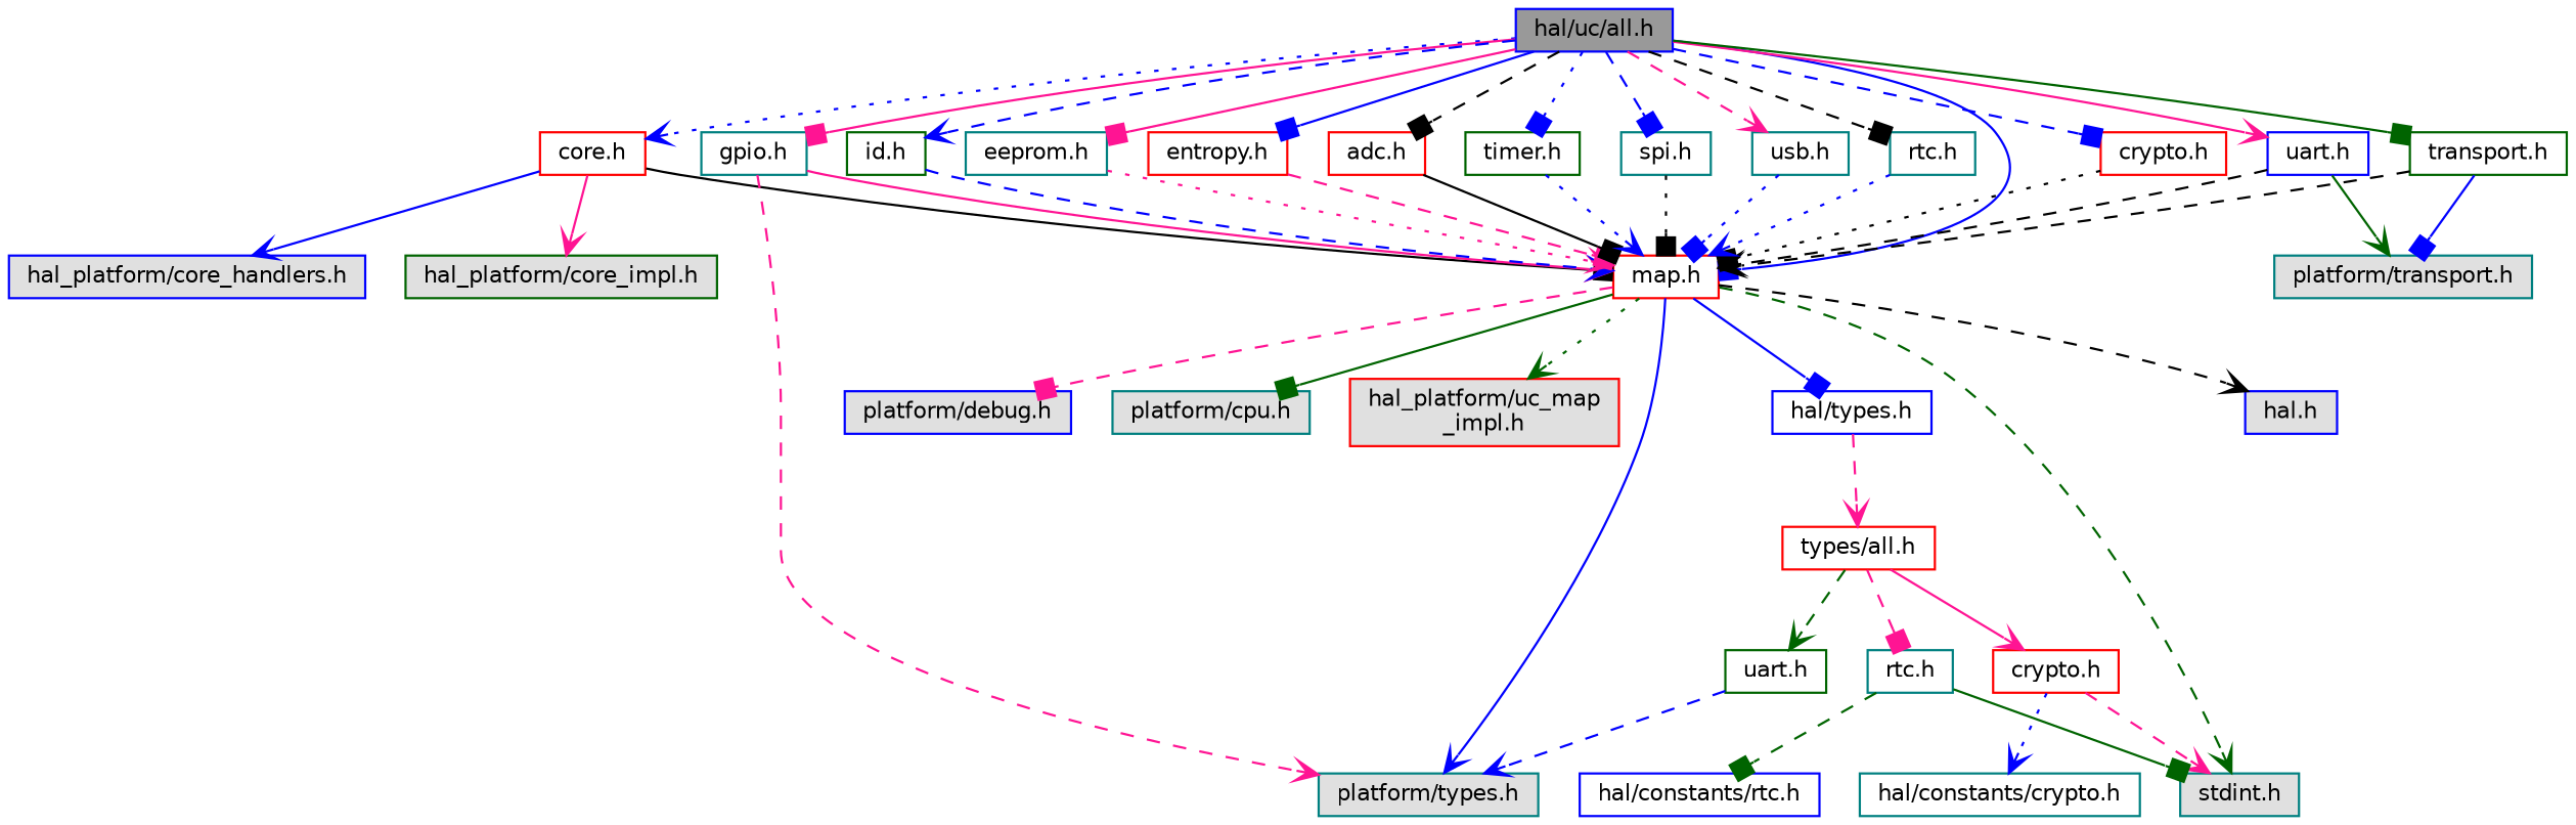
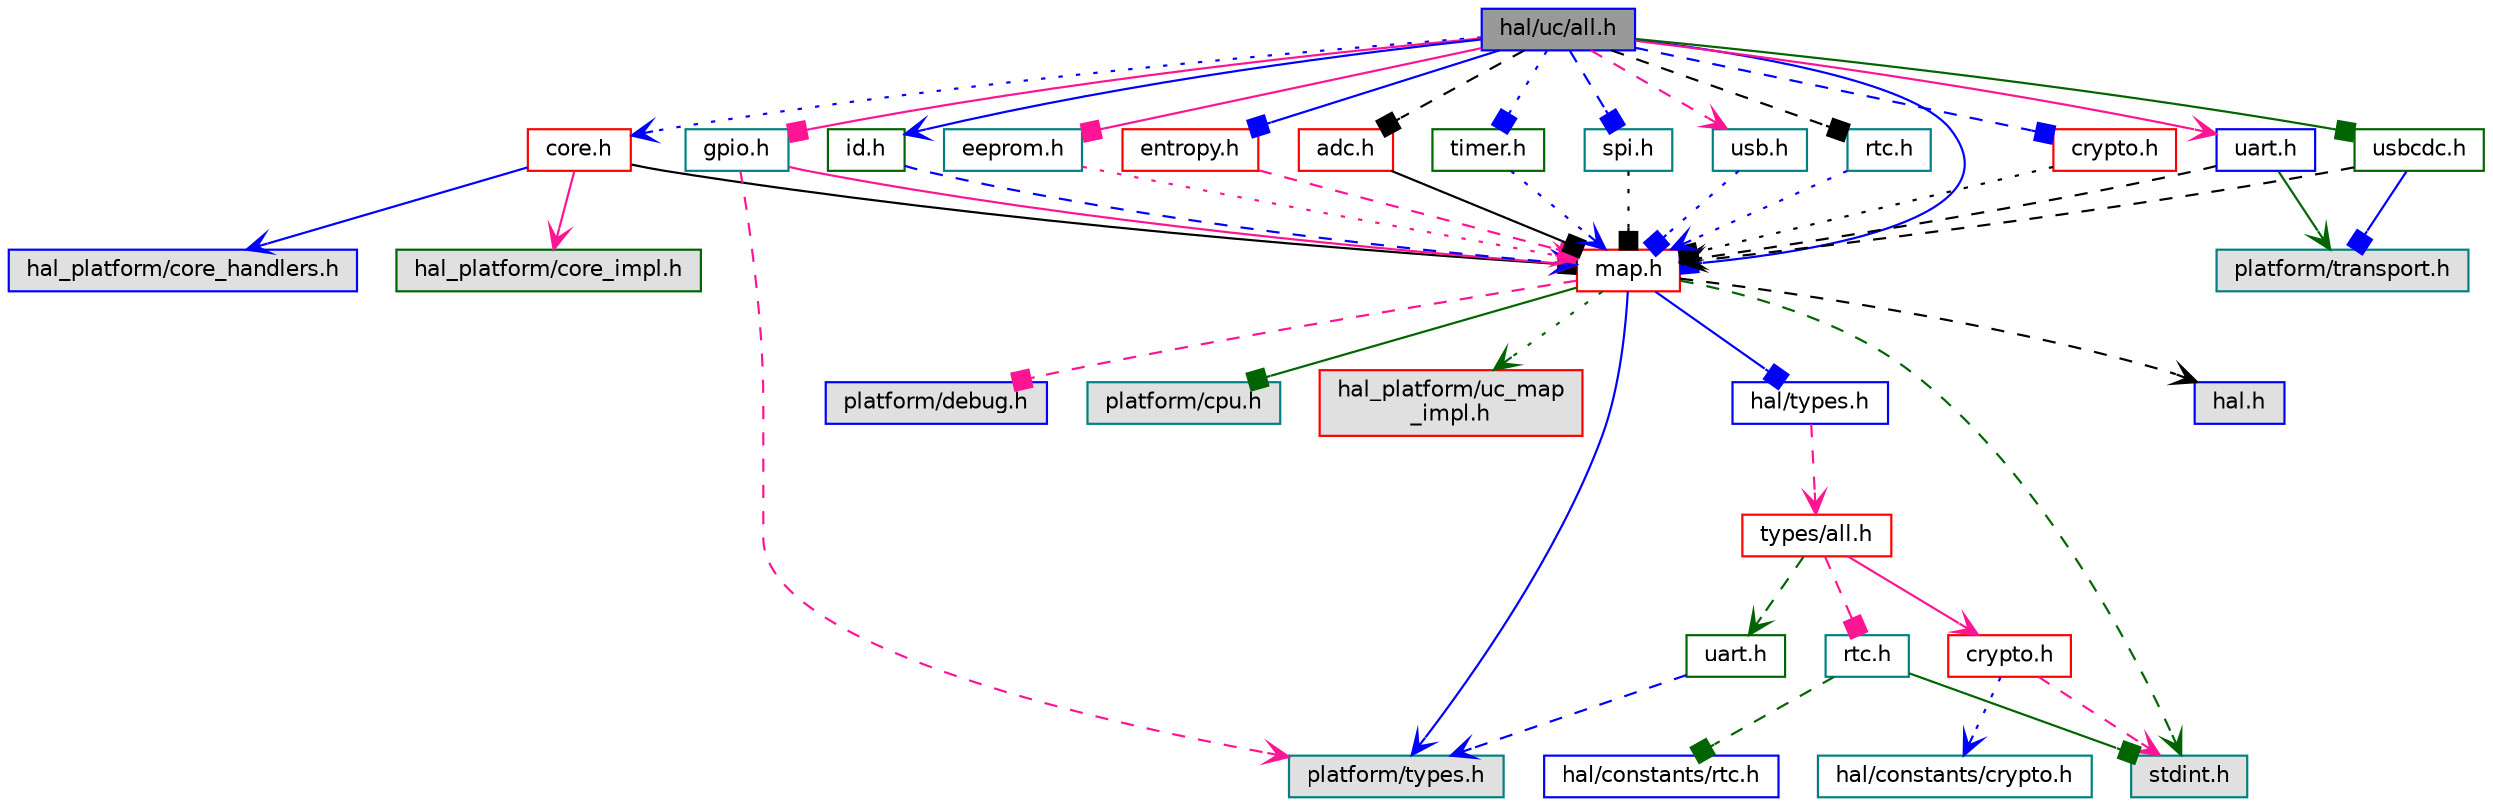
  digraph {
    node [color=teal fillcolor=white fontname=Helvetica fontsize=10 shape=box style=filled]
    edge [arrowhead=vee color=blue fontname=Helvetica fontsize=10 labelfontname=Helvetica labelfontsize=10 style=dashed]
    n1 [color=blue fillcolor=grey60 fontcolor=black height=0.2 label="hal/uc/all.h" width=0.4]
    n2 [color=red height=0.2 label="map.h" width=0.4]
    n3 [color=red height=0.2 label="core.h" width=0.4]
    n4 [color=red height=0.2 label="crypto.h" width=0.4]
    n5 [height=0.2 label="gpio.h" width=0.4]
    n6 [color=darkgreen height=0.2 label="id.h" width=0.4]
    n7 [height=0.2 label="eeprom.h" width=0.4]
    n8 [color=red height=0.2 label="entropy.h" width=0.4]
    n9 [color=red height=0.2 label="adc.h" width=0.4]
    n10 [color=darkgreen height=0.2 label="timer.h" width=0.4]
    n11 [color=blue height=0.2 label="uart.h" width=0.4]
    n12 [height=0.2 label="spi.h" width=0.4]
    n13 [height=0.2 label="usb.h" width=0.4]
-   n14 [color=darkgreen height=0.2 label="transport.h" width=0.4]
+   n14 [color=darkgreen height=0.2 label="usbcdc.h" width=0.4]
    n15 [height=0.2 label="rtc.h" width=0.4]
    n16 [fillcolor="#E0E0E0" height=0.2 label="stdint.h" width=0.4]
    n17 [fillcolor="#E0E0E0" height=0.2 label="platform/types.h" width=0.4]
    n18 [color=blue height=0.2 label="hal/types.h" width=0.4]
    n19 [color=blue fillcolor="#E0E0E0" height=0.2 label="hal.h" width=0.4]
    n20 [color=blue fillcolor="#E0E0E0" height=0.2 label="platform/debug.h" width=0.4]
    n21 [fillcolor="#E0E0E0" height=0.2 label="platform/cpu.h" width=0.4]
    n22 [color=red fillcolor="#E0E0E0" height=0.2 label="hal_platform/uc_map\l_impl.h" width=0.4]
    n23 [color=darkgreen fillcolor="#E0E0E0" height=0.2 label="hal_platform/core_impl.h" width=0.4]
    n24 [color=blue fillcolor="#E0E0E0" height=0.2 label="hal_platform/core_handlers.h" width=0.4]
    n25 [fillcolor="#E0E0E0" height=0.2 label="platform/transport.h" width=0.4]
    n26 [color=red height=0.2 label="types/all.h" width=0.4]
    n27 [color=red height=0.2 label="crypto.h" width=0.4]
    n28 [height=0.2 label="rtc.h" width=0.4]
    n29 [color=darkgreen height=0.2 label="uart.h" width=0.4]
    n30 [height=0.2 label="hal/constants/crypto.h" width=0.4]
    n31 [color=blue height=0.2 label="hal/constants/rtc.h" width=0.4]
    n1 -> n2 [arrowhead=box style=solid]
    n1 -> n3 [style=dotted]
    n1 -> n4 [arrowhead=box]
    n1 -> n5 [arrowhead=box color=deeppink style=solid]
-   n1 -> n6
+   n1 -> n6 [style=solid]
    n1 -> n7 [arrowhead=box color=deeppink style=solid]
    n1 -> n8 [arrowhead=box style=solid]
    n1 -> n9 [arrowhead=box color=black]
    n1 -> n10 [arrowhead=box style=dotted]
    n1 -> n11 [color=deeppink style=solid]
    n1 -> n12 [arrowhead=box]
    n1 -> n13 [color=deeppink]
    n1 -> n14 [arrowhead=box color=darkgreen style=solid]
    n1 -> n15 [arrowhead=box color=black]
    n2 -> n16 [color=darkgreen]
    n2 -> n17 [style=solid]
    n2 -> n18 [arrowhead=box style=solid]
    n2 -> n19 [color=black]
    n2 -> n20 [arrowhead=box color=deeppink]
    n2 -> n21 [arrowhead=box color=darkgreen style=solid]
    n2 -> n22 [color=darkgreen style=dotted]
    n3 -> n2 [arrowhead=box color=black style=solid]
    n3 -> n23 [color=deeppink style=solid]
    n3 -> n24 [style=solid]
    n4 -> n2 [arrowhead=box color=black style=dotted]
    n5 -> n2 [color=deeppink style=solid]
    n5 -> n17 [color=deeppink]
    n6 -> n2
    n7 -> n2 [color=deeppink style=dotted]
    n8 -> n2 [arrowhead=box color=deeppink]
    n9 -> n2 [arrowhead=box color=black style=solid]
    n10 -> n2 [style=dotted]
    n11 -> n2 [color=black]
    n11 -> n25 [color=darkgreen style=solid]
    n12 -> n2 [arrowhead=box color=black style=dotted]
    n13 -> n2 [arrowhead=box style=dotted]
    n14 -> n2 [color=black]
    n14 -> n25 [arrowhead=box style=solid]
    n15 -> n2 [style=dotted]
    n18 -> n26 [color=deeppink]
    n26 -> n27 [color=deeppink style=solid]
    n26 -> n28 [arrowhead=box color=deeppink]
    n26 -> n29 [color=darkgreen]
    n27 -> n16 [color=deeppink]
    n27 -> n30 [style=dotted]
    n28 -> n16 [arrowhead=box color=darkgreen style=solid]
    n28 -> n31 [arrowhead=box color=darkgreen]
    n29 -> n17
  }
